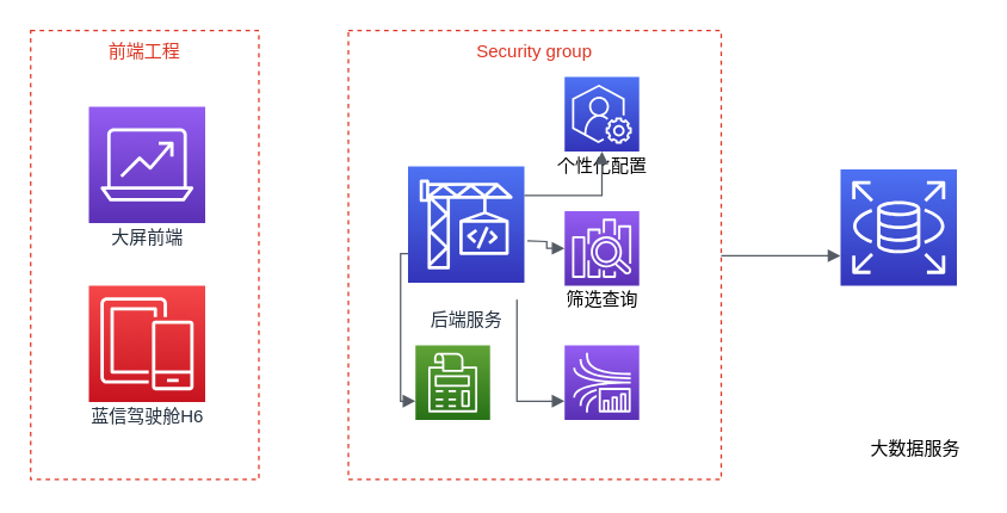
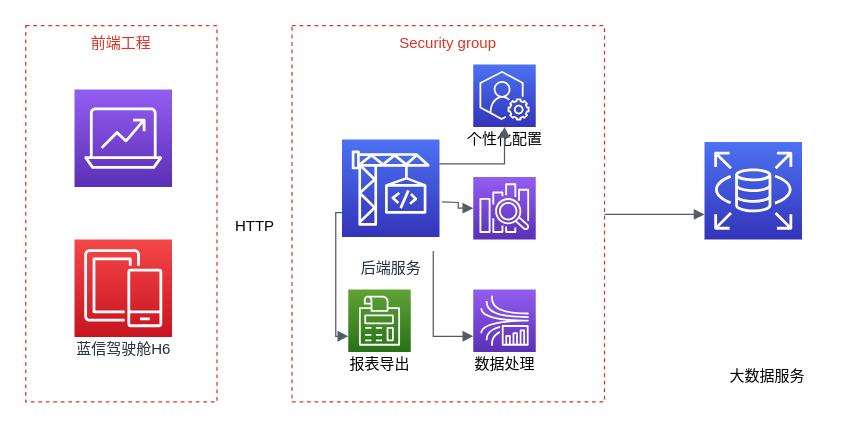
  <mxCell id="0" />
  <mxCell id="1" parent="0" />
  <mxCell id="2" value="" style="group" vertex="1" connectable="0" parent="1"><mxGeometry x="53" y="71" width="90" height="108" as="geometry" /></mxCell>
  <mxCell id="3" value="" style="sketch=0;points=[[0,0,0],[0.25,0,0],[0.5,0,0],[0.75,0,0],[1,0,0],[0,1,0],[0.25,1,0],[0.5,1,0],[0.75,1,0],[1,1,0],[0,0.25,0],[0,0.5,0],[0,0.75,0],[1,0.25,0],[1,0.5,0],[1,0.75,0]];outlineConnect=0;fontColor=#232F3E;gradientColor=#945DF2;gradientDirection=north;fillColor=#5A30B5;strokeColor=#ffffff;dashed=0;verticalLabelPosition=bottom;verticalAlign=top;align=center;html=1;fontSize=12;fontStyle=0;aspect=fixed;shape=mxgraph.aws4.resourceIcon;resIcon=mxgraph.aws4.analytics;" vertex="1" parent="2"><mxGeometry x="6" width="78" height="78" as="geometry" /></mxCell>
- <mxCell id="4" value="&lt;font color=&quot;#232f3e&quot;&gt;&lt;span style=&quot;background-color: rgb(255 , 255 , 255)&quot;&gt;大屏前端&lt;/span&gt;&lt;/font&gt;" style="text;html=1;align=center;verticalAlign=middle;resizable=0;points=[];autosize=1;strokeColor=none;fillColor=none;" vertex="1" parent="2"><mxGeometry x="15" y="78" width="60" height="20" as="geometry" /></mxCell>
  <mxCell id="5" value="前端工程" style="fillColor=none;strokeColor=#DD3522;verticalAlign=top;fontStyle=0;fontColor=#DD3522;dashed=1;" vertex="1" parent="1"><mxGeometry x="20" y="20" width="153" height="301" as="geometry" /></mxCell>
  <mxCell id="6" value="" style="group" vertex="1" connectable="0" parent="1"><mxGeometry x="53" y="191" width="90" height="98" as="geometry" /></mxCell>
  <mxCell id="7" value="" style="sketch=0;points=[[0,0,0],[0.25,0,0],[0.5,0,0],[0.75,0,0],[1,0,0],[0,1,0],[0.25,1,0],[0.5,1,0],[0.75,1,0],[1,1,0],[0,0.25,0],[0,0.5,0],[0,0.75,0],[1,0.25,0],[1,0.5,0],[1,0.75,0]];outlineConnect=0;fontColor=#232F3E;gradientColor=#F54749;gradientDirection=north;fillColor=#C7131F;strokeColor=#ffffff;dashed=0;verticalLabelPosition=bottom;verticalAlign=top;align=center;html=1;fontSize=12;fontStyle=0;aspect=fixed;shape=mxgraph.aws4.resourceIcon;resIcon=mxgraph.aws4.mobile;" vertex="1" parent="6"><mxGeometry x="6" width="78" height="78" as="geometry" /></mxCell>
  <mxCell id="8" value="&lt;font color=&quot;#232f3e&quot;&gt;&lt;span style=&quot;background-color: rgb(255 , 255 , 255)&quot;&gt;蓝信驾驶舱H6&lt;/span&gt;&lt;/font&gt;" style="text;html=1;align=center;verticalAlign=middle;resizable=0;points=[];autosize=1;strokeColor=none;fillColor=none;" vertex="1" parent="6"><mxGeometry y="78" width="90" height="20" as="geometry" /></mxCell>
  <mxCell id="9" value="" style="group" vertex="1" connectable="0" parent="1"><mxGeometry x="273" y="111" width="190" height="211" as="geometry" /></mxCell>
  <mxCell id="10" value="" style="sketch=0;points=[[0,0,0],[0.25,0,0],[0.5,0,0],[0.75,0,0],[1,0,0],[0,1,0],[0.25,1,0],[0.5,1,0],[0.75,1,0],[1,1,0],[0,0.25,0],[0,0.5,0],[0,0.75,0],[1,0.25,0],[1,0.5,0],[1,0.75,0]];outlineConnect=0;fontColor=#232F3E;gradientColor=#4D72F3;gradientDirection=north;fillColor=#3334B9;strokeColor=#ffffff;dashed=0;verticalLabelPosition=bottom;verticalAlign=top;align=center;html=1;fontSize=12;fontStyle=0;aspect=fixed;shape=mxgraph.aws4.resourceIcon;resIcon=mxgraph.aws4.codebuild;" vertex="1" parent="9"><mxGeometry width="78" height="78" as="geometry" /></mxCell>
  <mxCell id="11" value="&lt;font color=&quot;#232f3e&quot;&gt;&lt;span style=&quot;background-color: rgb(255 , 255 , 255)&quot;&gt;后端服务&lt;/span&gt;&lt;/font&gt;" style="text;html=1;align=center;verticalAlign=middle;resizable=0;points=[];autosize=1;strokeColor=none;fillColor=none;" vertex="1" parent="9"><mxGeometry x="9" y="93" width="60" height="20" as="geometry" /></mxCell>
  <mxCell id="12" value="" style="sketch=0;points=[[0,0,0],[0.25,0,0],[0.5,0,0],[0.75,0,0],[1,0,0],[0,1,0],[0.25,1,0],[0.5,1,0],[0.75,1,0],[1,1,0],[0,0.25,0],[0,0.5,0],[0,0.75,0],[1,0.25,0],[1,0.5,0],[1,0.75,0]];outlineConnect=0;fontColor=#232F3E;gradientColor=#4D72F3;gradientDirection=north;fillColor=#3334B9;strokeColor=#ffffff;dashed=0;verticalLabelPosition=bottom;verticalAlign=top;align=center;html=1;fontSize=12;fontStyle=0;aspect=fixed;shape=mxgraph.aws4.resourceIcon;resIcon=mxgraph.aws4.rds;" vertex="1" parent="1"><mxGeometry x="563" y="113" width="78" height="78" as="geometry" /></mxCell>
  <mxCell id="13" value="大数据服务" style="text;html=1;align=center;verticalAlign=middle;resizable=0;points=[];autosize=1;strokeColor=none;fillColor=none;" vertex="1" parent="1"><mxGeometry x="573" y="291" width="80" height="20" as="geometry" /></mxCell>
  <mxCell id="14" value="" style="group" vertex="1" connectable="0" parent="1"><mxGeometry x="363" y="51" width="80" height="70" as="geometry" /></mxCell>
  <mxCell id="15" value="" style="sketch=0;points=[[0,0,0],[0.25,0,0],[0.5,0,0],[0.75,0,0],[1,0,0],[0,1,0],[0.25,1,0],[0.5,1,0],[0.75,1,0],[1,1,0],[0,0.25,0],[0,0.5,0],[0,0.75,0],[1,0.25,0],[1,0.5,0],[1,0.75,0]];outlineConnect=0;fontColor=#232F3E;gradientColor=#4D72F3;gradientDirection=north;fillColor=#3334B9;strokeColor=#ffffff;dashed=0;verticalLabelPosition=bottom;verticalAlign=top;align=center;html=1;fontSize=12;fontStyle=0;aspect=fixed;shape=mxgraph.aws4.resourceIcon;resIcon=mxgraph.aws4.support;" vertex="1" parent="14"><mxGeometry x="15" width="50" height="50" as="geometry" /></mxCell>
  <mxCell id="16" value="个性化配置" style="text;html=1;align=center;verticalAlign=middle;resizable=0;points=[];autosize=1;strokeColor=none;fillColor=none;" vertex="1" parent="14"><mxGeometry y="50" width="80" height="20" as="geometry" /></mxCell>
  <mxCell id="17" value="" style="group" vertex="1" connectable="0" parent="1"><mxGeometry x="373" y="141" width="60" height="70" as="geometry" /></mxCell>
  <mxCell id="18" value="" style="sketch=0;points=[[0,0,0],[0.25,0,0],[0.5,0,0],[0.75,0,0],[1,0,0],[0,1,0],[0.25,1,0],[0.5,1,0],[0.75,1,0],[1,1,0],[0,0.25,0],[0,0.5,0],[0,0.75,0],[1,0.25,0],[1,0.5,0],[1,0.75,0]];outlineConnect=0;fontColor=#232F3E;gradientColor=#945DF2;gradientDirection=north;fillColor=#5A30B5;strokeColor=#ffffff;dashed=0;verticalLabelPosition=bottom;verticalAlign=top;align=center;html=1;fontSize=12;fontStyle=0;aspect=fixed;shape=mxgraph.aws4.resourceIcon;resIcon=mxgraph.aws4.elasticsearch_service;" vertex="1" parent="17"><mxGeometry x="5" width="50" height="50" as="geometry" /></mxCell>
- <mxCell id="19" value="筛选查询" style="text;html=1;align=center;verticalAlign=middle;resizable=0;points=[];autosize=1;strokeColor=none;fillColor=none;" vertex="1" parent="17"><mxGeometry y="50" width="60" height="20" as="geometry" /></mxCell>
  <mxCell id="20" value="" style="group" vertex="1" connectable="0" parent="1"><mxGeometry x="373" y="231" width="60" height="70" as="geometry" /></mxCell>
  <mxCell id="21" value="" style="sketch=0;points=[[0,0,0],[0.25,0,0],[0.5,0,0],[0.75,0,0],[1,0,0],[0,1,0],[0.25,1,0],[0.5,1,0],[0.75,1,0],[1,1,0],[0,0.25,0],[0,0.5,0],[0,0.75,0],[1,0.25,0],[1,0.5,0],[1,0.75,0]];outlineConnect=0;fontColor=#232F3E;gradientColor=#945DF2;gradientDirection=north;fillColor=#5A30B5;strokeColor=#ffffff;dashed=0;verticalLabelPosition=bottom;verticalAlign=top;align=center;html=1;fontSize=12;fontStyle=0;aspect=fixed;shape=mxgraph.aws4.resourceIcon;resIcon=mxgraph.aws4.kinesis_data_analytics;" vertex="1" parent="20"><mxGeometry x="5" width="50" height="50" as="geometry" /></mxCell>
+ <mxCell id="22" value="数据处理" style="text;html=1;align=center;verticalAlign=middle;resizable=0;points=[];autosize=1;strokeColor=none;fillColor=none;" vertex="1" parent="20"><mxGeometry y="50" width="60" height="20" as="geometry" /></mxCell>
  <mxCell id="23" value="" style="group" vertex="1" connectable="0" parent="1"><mxGeometry x="273" y="231" width="60" height="70" as="geometry" /></mxCell>
  <mxCell id="24" value="" style="sketch=0;points=[[0,0,0],[0.25,0,0],[0.5,0,0],[0.75,0,0],[1,0,0],[0,1,0],[0.25,1,0],[0.5,1,0],[0.75,1,0],[1,1,0],[0,0.25,0],[0,0.5,0],[0,0.75,0],[1,0.25,0],[1,0.5,0],[1,0.75,0]];outlineConnect=0;fontColor=#232F3E;gradientColor=#60A337;gradientDirection=north;fillColor=#277116;strokeColor=#ffffff;dashed=0;verticalLabelPosition=bottom;verticalAlign=top;align=center;html=1;fontSize=12;fontStyle=0;aspect=fixed;shape=mxgraph.aws4.resourceIcon;resIcon=mxgraph.aws4.cost_management;" vertex="1" parent="23"><mxGeometry x="5" width="50" height="50" as="geometry" /></mxCell>
+ <mxCell id="25" value="报表导出" style="text;html=1;align=center;verticalAlign=middle;resizable=0;points=[];autosize=1;strokeColor=none;fillColor=none;" vertex="1" parent="23"><mxGeometry y="50" width="60" height="20" as="geometry" /></mxCell>
  <mxCell id="26" value="" style="edgeStyle=orthogonalEdgeStyle;html=1;endArrow=none;elbow=vertical;startArrow=block;startFill=1;strokeColor=#545B64;rounded=0;entryX=0;entryY=0.75;entryDx=0;entryDy=0;entryPerimeter=0;exitX=0;exitY=0.75;exitDx=0;exitDy=0;exitPerimeter=0;" edge="1" parent="1" source="24" target="10"><mxGeometry width="100" relative="1" as="geometry"><mxPoint x="223" y="221" as="sourcePoint" /><mxPoint x="323" y="221" as="targetPoint" /></mxGeometry></mxCell>
  <mxCell id="27" value="" style="edgeStyle=orthogonalEdgeStyle;html=1;endArrow=none;elbow=vertical;startArrow=block;startFill=1;strokeColor=#545B64;rounded=0;exitX=0;exitY=0.75;exitDx=0;exitDy=0;exitPerimeter=0;entryX=1.067;entryY=-0.18;entryDx=0;entryDy=0;entryPerimeter=0;" edge="1" parent="1" source="21" target="11"><mxGeometry width="100" relative="1" as="geometry"><mxPoint x="283" y="301" as="sourcePoint" /><mxPoint x="383" y="301" as="targetPoint" /></mxGeometry></mxCell>
  <mxCell id="28" value="" style="edgeStyle=orthogonalEdgeStyle;html=1;endArrow=block;elbow=vertical;startArrow=none;endFill=1;strokeColor=#545B64;rounded=0;entryX=0;entryY=0.5;entryDx=0;entryDy=0;entryPerimeter=0;" edge="1" parent="1" target="18"><mxGeometry width="100" relative="1" as="geometry"><mxPoint x="353" y="161" as="sourcePoint" /><mxPoint x="383" y="301" as="targetPoint" /></mxGeometry></mxCell>
  <mxCell id="29" value="" style="edgeStyle=orthogonalEdgeStyle;html=1;endArrow=block;elbow=vertical;startArrow=none;endFill=1;strokeColor=#545B64;rounded=0;exitX=1;exitY=0.25;exitDx=0;exitDy=0;exitPerimeter=0;" edge="1" parent="1" source="10" target="15"><mxGeometry width="100" relative="1" as="geometry"><mxPoint x="283" y="61" as="sourcePoint" /><mxPoint x="353" y="71" as="targetPoint" /></mxGeometry></mxCell>
  <mxCell id="30" value="Security group" style="fillColor=none;strokeColor=#DD3522;verticalAlign=top;fontStyle=0;fontColor=#DD3522;dashed=1;" vertex="1" parent="1"><mxGeometry x="233" y="20" width="250" height="301" as="geometry" /></mxCell>
  <mxCell id="31" value="" style="edgeStyle=orthogonalEdgeStyle;html=1;endArrow=block;elbow=vertical;startArrow=none;endFill=1;strokeColor=#545B64;rounded=0;" edge="1" parent="1"><mxGeometry width="100" relative="1" as="geometry"><mxPoint x="483" y="171" as="sourcePoint" /><mxPoint x="563" y="171" as="targetPoint" /></mxGeometry></mxCell>
+ <mxCell id="32" value="HTTP" style="text;html=1;align=center;verticalAlign=middle;resizable=0;points=[];autosize=1;strokeColor=none;fillColor=none;" vertex="1" parent="1"><mxGeometry x="177.5" y="171" width="50" height="20" as="geometry" /></mxCell>
